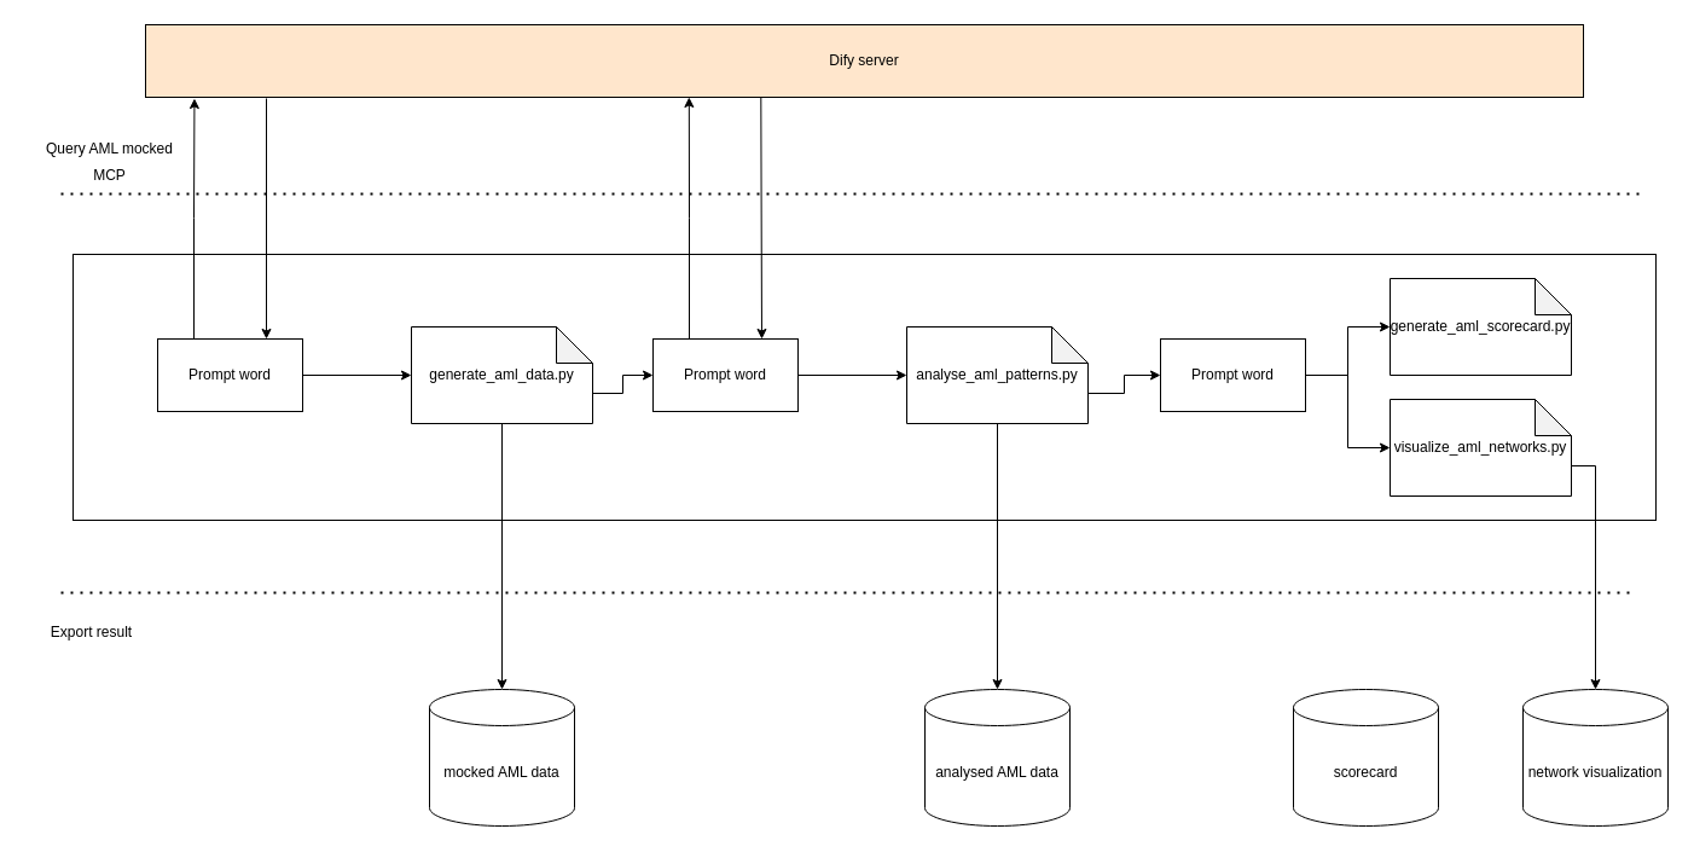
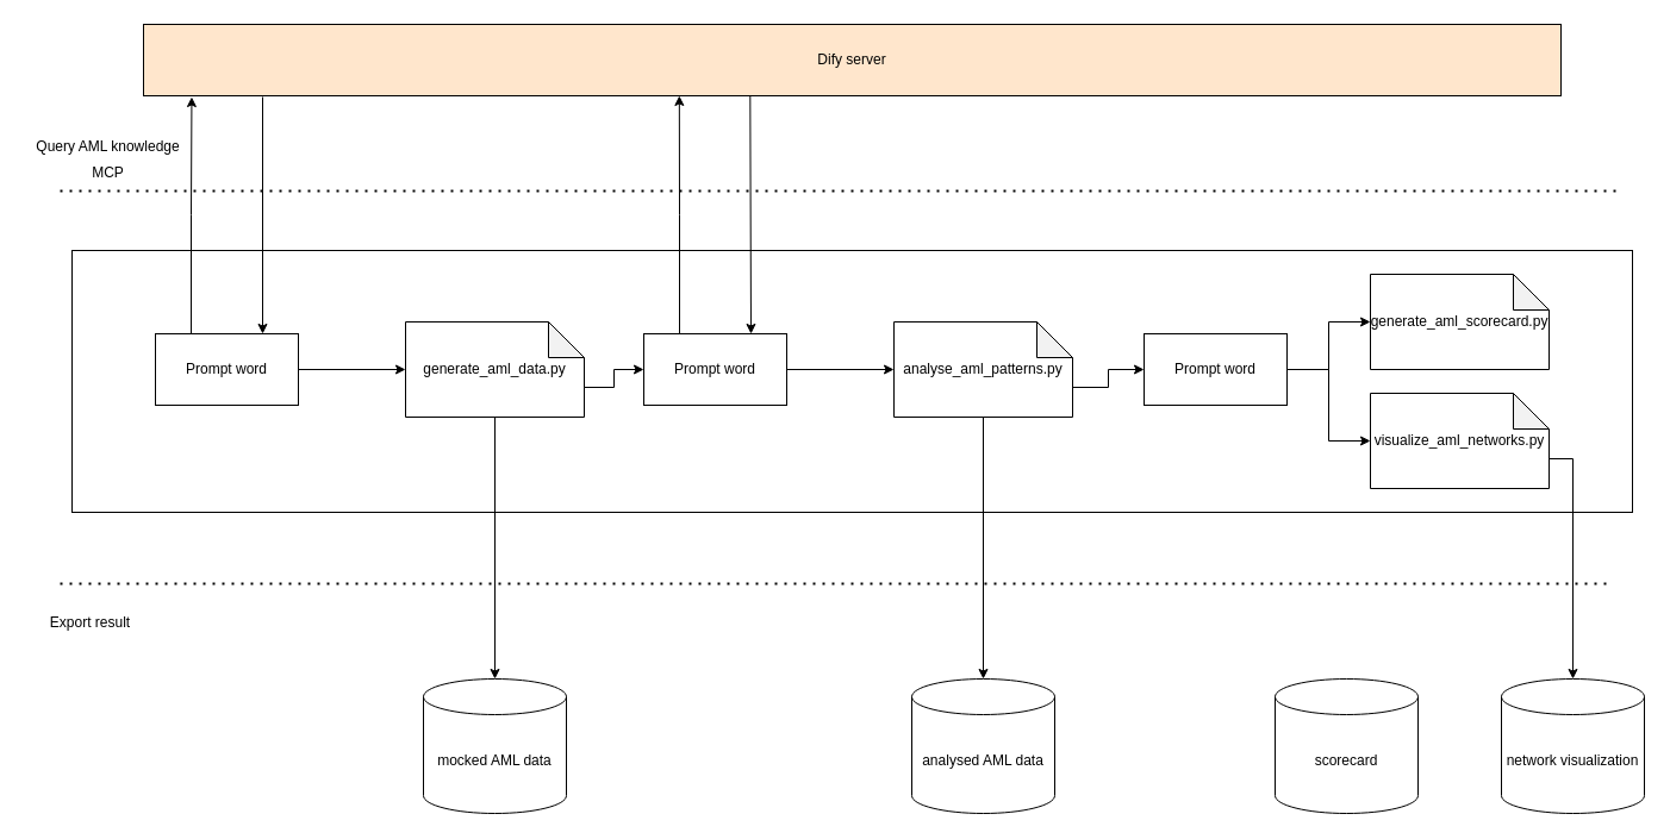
  <mxCell id="0" />
  <mxCell id="1" parent="0" />
  <mxCell id="2" value="Dify server" style="rounded=0;whiteSpace=wrap;html=1;fillColor=#ffe6cc;" vertex="1" parent="1"><mxGeometry x="120" y="20" width="1190" height="60" as="geometry" /></mxCell>
  <mxCell id="3" value="" style="endArrow=none;dashed=1;html=1;dashPattern=1 3;strokeWidth=2;rounded=0;" edge="1" parent="1"><mxGeometry width="50" height="50" relative="1" as="geometry"><mxPoint x="50" y="160" as="sourcePoint" /><mxPoint x="1360" y="160" as="targetPoint" /></mxGeometry></mxCell>
  <mxCell id="4" value="" style="rounded=0;whiteSpace=wrap;html=1;" vertex="1" parent="1"><mxGeometry x="60" y="210" width="1310" height="220" as="geometry" /></mxCell>
  <mxCell id="5" value="" style="endArrow=none;dashed=1;html=1;dashPattern=1 3;strokeWidth=2;rounded=0;" edge="1" parent="1"><mxGeometry width="50" height="50" relative="1" as="geometry"><mxPoint x="50" y="490" as="sourcePoint" /><mxPoint x="1350" y="490" as="targetPoint" /></mxGeometry></mxCell>
  <mxCell id="6" value="mocked AML data" style="shape=cylinder3;whiteSpace=wrap;html=1;boundedLbl=1;backgroundOutline=1;size=15;" vertex="1" parent="1"><mxGeometry x="355" y="570" width="120" height="113" as="geometry" /></mxCell>
  <mxCell id="7" style="edgeStyle=orthogonalEdgeStyle;rounded=0;orthogonalLoop=1;jettySize=auto;html=1;exitX=1;exitY=0.5;exitDx=0;exitDy=0;" edge="1" parent="1" source="8" target="11"><mxGeometry relative="1" as="geometry" /></mxCell>
  <mxCell id="8" value="Prompt word" style="rounded=0;whiteSpace=wrap;html=1;" vertex="1" parent="1"><mxGeometry x="130" y="280" width="120" height="60" as="geometry" /></mxCell>
  <mxCell id="9" style="edgeStyle=orthogonalEdgeStyle;rounded=0;orthogonalLoop=1;jettySize=auto;html=1;exitX=0.5;exitY=1;exitDx=0;exitDy=0;exitPerimeter=0;" edge="1" parent="1" source="11" target="6"><mxGeometry relative="1" as="geometry" /></mxCell>
  <mxCell id="10" style="edgeStyle=orthogonalEdgeStyle;rounded=0;orthogonalLoop=1;jettySize=auto;html=1;exitX=0;exitY=0;exitDx=150;exitDy=55;exitPerimeter=0;" edge="1" parent="1" source="11" target="18"><mxGeometry relative="1" as="geometry" /></mxCell>
  <mxCell id="11" value="generate_aml_data.py" style="shape=note;whiteSpace=wrap;html=1;backgroundOutline=1;darkOpacity=0.05;" vertex="1" parent="1"><mxGeometry x="340" y="270" width="150" height="80" as="geometry" /></mxCell>
  <mxCell id="12" style="edgeStyle=orthogonalEdgeStyle;rounded=0;orthogonalLoop=1;jettySize=auto;html=1;exitX=0.25;exitY=0;exitDx=0;exitDy=0;entryX=0.034;entryY=1.017;entryDx=0;entryDy=0;entryPerimeter=0;" edge="1" parent="1" source="8" target="2"><mxGeometry relative="1" as="geometry"><mxPoint x="160" y="70" as="targetPoint" /></mxGeometry></mxCell>
  <mxCell id="13" value="" style="endArrow=classic;html=1;rounded=0;entryX=0.75;entryY=0;entryDx=0;entryDy=0;" edge="1" parent="1" target="8"><mxGeometry width="50" height="50" relative="1" as="geometry"><mxPoint x="220" y="81" as="sourcePoint" /><mxPoint x="760" y="340" as="targetPoint" /></mxGeometry></mxCell>
- <mxCell id="14" value="Query AML mocked" style="text;html=1;align=center;verticalAlign=middle;resizable=0;points=[];autosize=1;strokeColor=none;fillColor=none;" vertex="1" parent="1"><mxGeometry x="20" y="108" width="140" height="30" as="geometry" /></mxCell>
+ <mxCell id="14" value="Query AML knowledge" style="text;html=1;align=center;verticalAlign=middle;resizable=0;points=[];autosize=1;strokeColor=none;fillColor=none;" vertex="1" parent="1"><mxGeometry x="20" y="108" width="140" height="30" as="geometry" /></mxCell>
  <mxCell id="15" value="MCP" style="text;html=1;align=center;verticalAlign=middle;resizable=0;points=[];autosize=1;strokeColor=none;fillColor=none;" vertex="1" parent="1"><mxGeometry x="65" y="130" width="50" height="30" as="geometry" /></mxCell>
  <mxCell id="16" value="Export result" style="text;html=1;align=center;verticalAlign=middle;resizable=0;points=[];autosize=1;strokeColor=none;fillColor=none;" vertex="1" parent="1"><mxGeometry x="30" y="508" width="90" height="30" as="geometry" /></mxCell>
  <mxCell id="17" style="edgeStyle=orthogonalEdgeStyle;rounded=0;orthogonalLoop=1;jettySize=auto;html=1;exitX=1;exitY=0.5;exitDx=0;exitDy=0;" edge="1" parent="1" source="18" target="20"><mxGeometry relative="1" as="geometry" /></mxCell>
  <mxCell id="18" value="Prompt word" style="rounded=0;whiteSpace=wrap;html=1;" vertex="1" parent="1"><mxGeometry x="540" y="280" width="120" height="60" as="geometry" /></mxCell>
  <mxCell id="19" style="edgeStyle=orthogonalEdgeStyle;rounded=0;orthogonalLoop=1;jettySize=auto;html=1;exitX=0;exitY=0;exitDx=150;exitDy=55;exitPerimeter=0;entryX=0;entryY=0.5;entryDx=0;entryDy=0;" edge="1" parent="1" source="20" target="27"><mxGeometry relative="1" as="geometry" /></mxCell>
  <mxCell id="20" value="analyse_aml_patterns.py" style="shape=note;whiteSpace=wrap;html=1;backgroundOutline=1;darkOpacity=0.05;" vertex="1" parent="1"><mxGeometry x="750" y="270" width="150" height="80" as="geometry" /></mxCell>
  <mxCell id="21" style="edgeStyle=orthogonalEdgeStyle;rounded=0;orthogonalLoop=1;jettySize=auto;html=1;exitX=0.25;exitY=0;exitDx=0;exitDy=0;entryX=0.378;entryY=1;entryDx=0;entryDy=0;entryPerimeter=0;" edge="1" parent="1" source="18" target="2"><mxGeometry relative="1" as="geometry" /></mxCell>
  <mxCell id="22" value="" style="endArrow=classic;html=1;rounded=0;entryX=0.75;entryY=0;entryDx=0;entryDy=0;exitX=0.428;exitY=1;exitDx=0;exitDy=0;exitPerimeter=0;" edge="1" parent="1" source="2" target="18"><mxGeometry width="50" height="50" relative="1" as="geometry"><mxPoint x="620" y="81" as="sourcePoint" /><mxPoint x="620" y="280" as="targetPoint" /></mxGeometry></mxCell>
  <mxCell id="23" value="analysed AML data" style="shape=cylinder3;whiteSpace=wrap;html=1;boundedLbl=1;backgroundOutline=1;size=15;" vertex="1" parent="1"><mxGeometry x="765" y="570" width="120" height="113" as="geometry" /></mxCell>
  <mxCell id="24" style="edgeStyle=orthogonalEdgeStyle;rounded=0;orthogonalLoop=1;jettySize=auto;html=1;exitX=0.5;exitY=1;exitDx=0;exitDy=0;exitPerimeter=0;entryX=0.5;entryY=0;entryDx=0;entryDy=0;entryPerimeter=0;" edge="1" parent="1" source="20" target="23"><mxGeometry relative="1" as="geometry" /></mxCell>
  <mxCell id="25" style="edgeStyle=orthogonalEdgeStyle;rounded=0;orthogonalLoop=1;jettySize=auto;html=1;exitX=1;exitY=0.5;exitDx=0;exitDy=0;" edge="1" parent="1" source="27" target="28"><mxGeometry relative="1" as="geometry" /></mxCell>
  <mxCell id="26" style="edgeStyle=orthogonalEdgeStyle;rounded=0;orthogonalLoop=1;jettySize=auto;html=1;exitX=1;exitY=0.5;exitDx=0;exitDy=0;" edge="1" parent="1" source="27" target="30"><mxGeometry relative="1" as="geometry" /></mxCell>
  <mxCell id="27" value="Prompt word" style="rounded=0;whiteSpace=wrap;html=1;" vertex="1" parent="1"><mxGeometry x="960" y="280" width="120" height="60" as="geometry" /></mxCell>
  <mxCell id="28" value="generate_aml_scorecard.py" style="shape=note;whiteSpace=wrap;html=1;backgroundOutline=1;darkOpacity=0.05;" vertex="1" parent="1"><mxGeometry x="1150" y="230" width="150" height="80" as="geometry" /></mxCell>
  <mxCell id="29" style="edgeStyle=orthogonalEdgeStyle;rounded=0;orthogonalLoop=1;jettySize=auto;html=1;exitX=0;exitY=0;exitDx=150;exitDy=55;exitPerimeter=0;" edge="1" parent="1" source="30" target="32"><mxGeometry relative="1" as="geometry" /></mxCell>
  <mxCell id="30" value="visualize_aml_networks.py" style="shape=note;whiteSpace=wrap;html=1;backgroundOutline=1;darkOpacity=0.05;" vertex="1" parent="1"><mxGeometry x="1150" y="330" width="150" height="80" as="geometry" /></mxCell>
  <mxCell id="31" value="scorecard" style="shape=cylinder3;whiteSpace=wrap;html=1;boundedLbl=1;backgroundOutline=1;size=15;" vertex="1" parent="1"><mxGeometry x="1070" y="570" width="120" height="113" as="geometry" /></mxCell>
  <mxCell id="32" value="network visualization" style="shape=cylinder3;whiteSpace=wrap;html=1;boundedLbl=1;backgroundOutline=1;size=15;" vertex="1" parent="1"><mxGeometry x="1260" y="570" width="120" height="113" as="geometry" /></mxCell>
